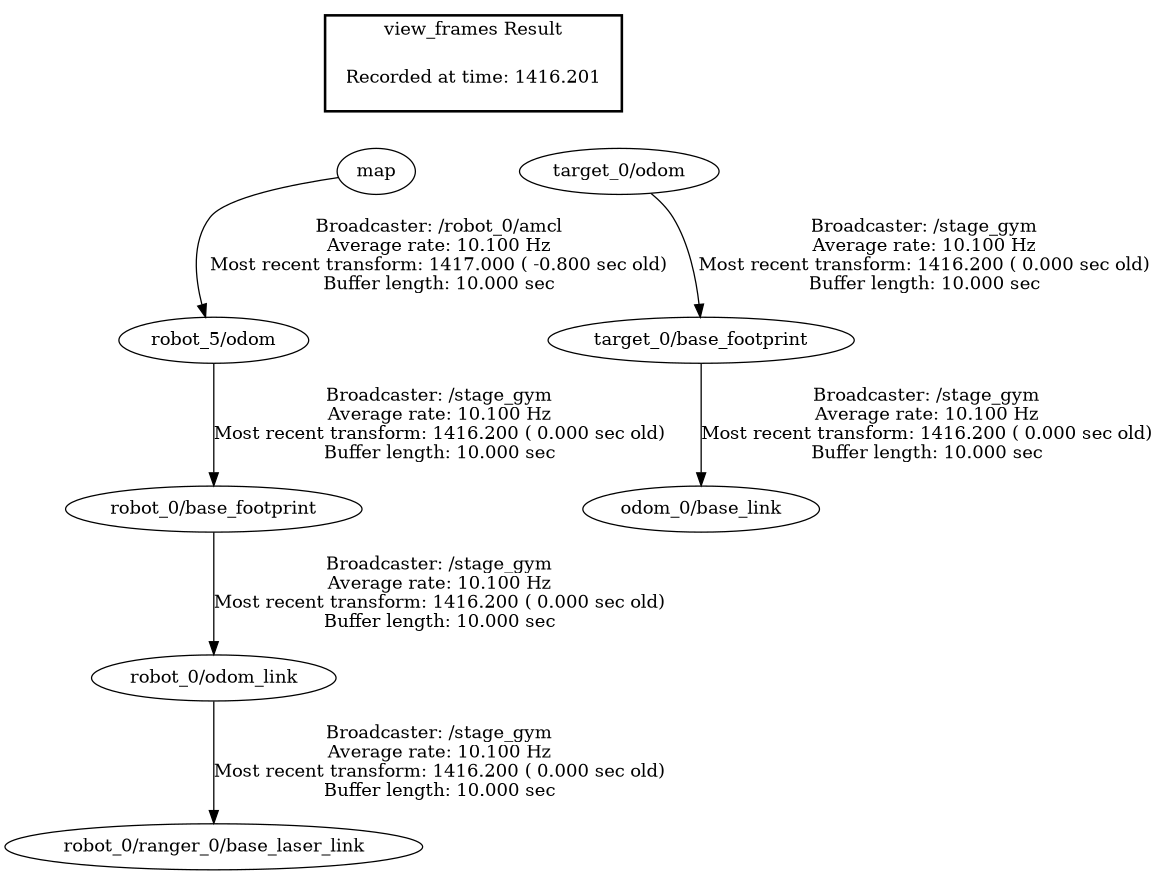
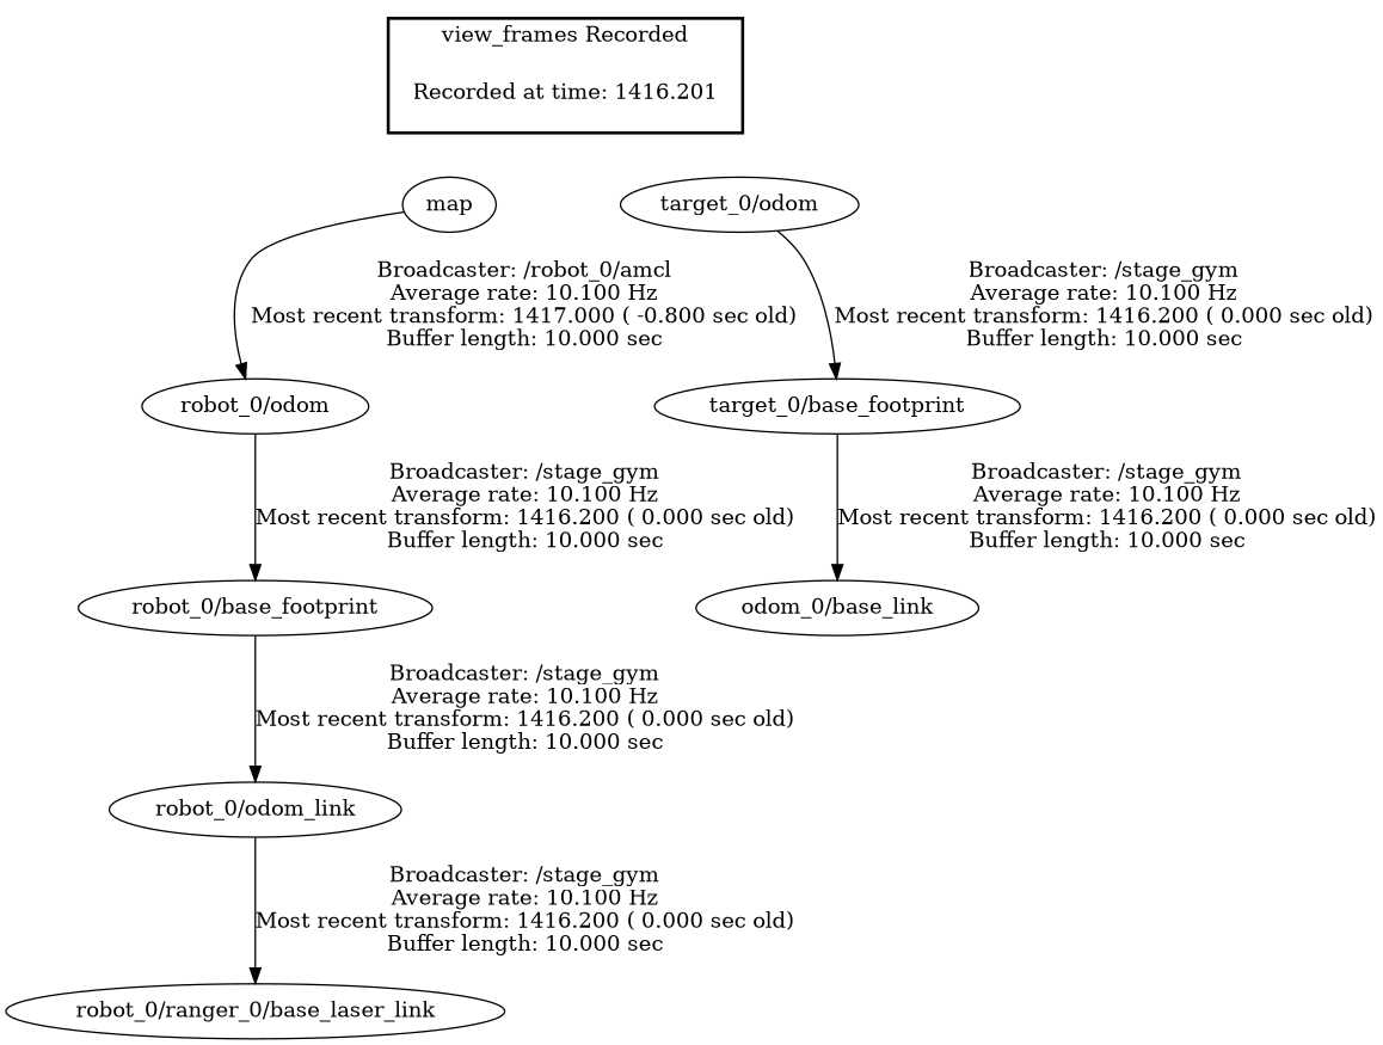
  digraph {
    n1 [label="Recorded at time: 1416.201" shape=plaintext]
    map
    "target_0/odom"
    n4 [label="robot_0/odom_link"]
    "robot_0/base_footprint"
    "robot_0/ranger_0/base_laser_link"
-   "robot_0/odom" [label="robot_5/odom"]
+   "robot_0/odom"
    n8 [label="odom_0/base_link"]
    "target_0/base_footprint"
    subgraph cluster_1 {
      color=black
-     label="view_frames Result"
+     label="view_frames Recorded"
      style=bold
      n1
    }
    n1 -> map [style=invis]
    n1 -> "target_0/odom" [style=invis]
    map -> "robot_0/odom" [label="Broadcaster: /robot_0/amcl\nAverage rate: 10.100 Hz\nMost recent transform: 1417.000 ( -0.800 sec old)\nBuffer length: 10.000 sec\n"]
    "target_0/odom" -> "target_0/base_footprint" [label="Broadcaster: /stage_gym\nAverage rate: 10.100 Hz\nMost recent transform: 1416.200 ( 0.000 sec old)\nBuffer length: 10.000 sec\n"]
    n4 -> "robot_0/ranger_0/base_laser_link" [label="Broadcaster: /stage_gym\nAverage rate: 10.100 Hz\nMost recent transform: 1416.200 ( 0.000 sec old)\nBuffer length: 10.000 sec\n"]
    "robot_0/base_footprint" -> n4 [label="Broadcaster: /stage_gym\nAverage rate: 10.100 Hz\nMost recent transform: 1416.200 ( 0.000 sec old)\nBuffer length: 10.000 sec\n"]
    "robot_0/odom" -> "robot_0/base_footprint" [label="Broadcaster: /stage_gym\nAverage rate: 10.100 Hz\nMost recent transform: 1416.200 ( 0.000 sec old)\nBuffer length: 10.000 sec\n"]
    "target_0/base_footprint" -> n8 [label="Broadcaster: /stage_gym\nAverage rate: 10.100 Hz\nMost recent transform: 1416.200 ( 0.000 sec old)\nBuffer length: 10.000 sec\n"]
  }
